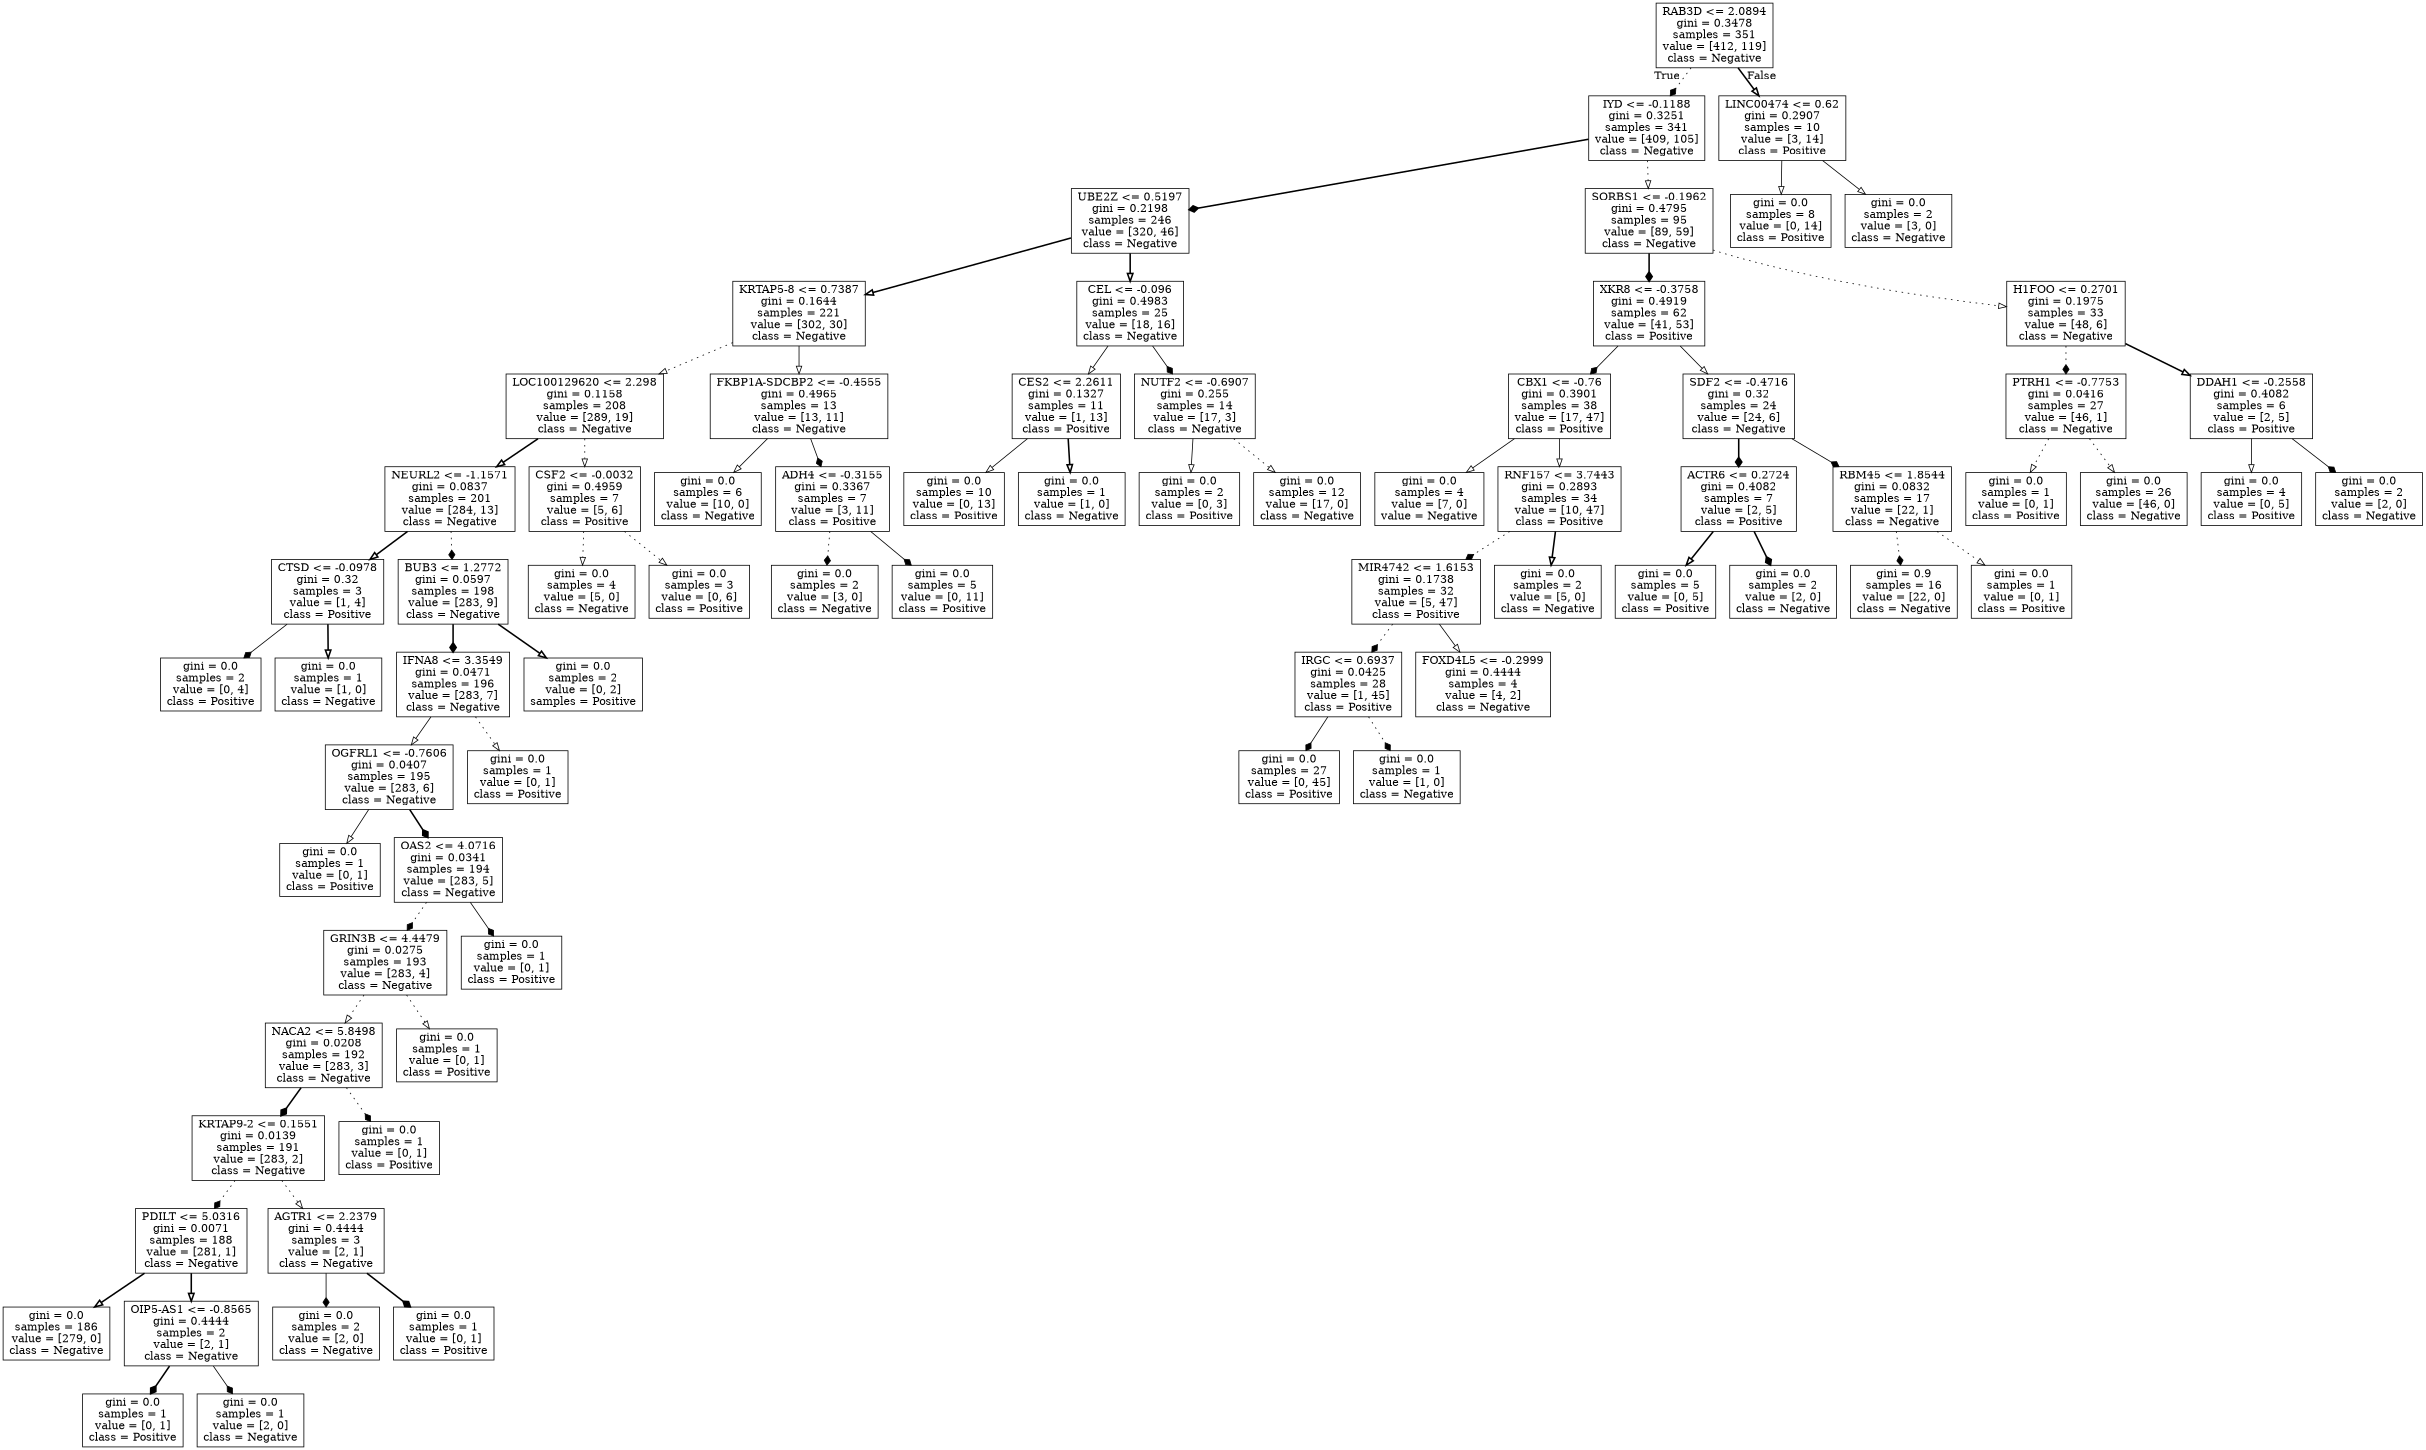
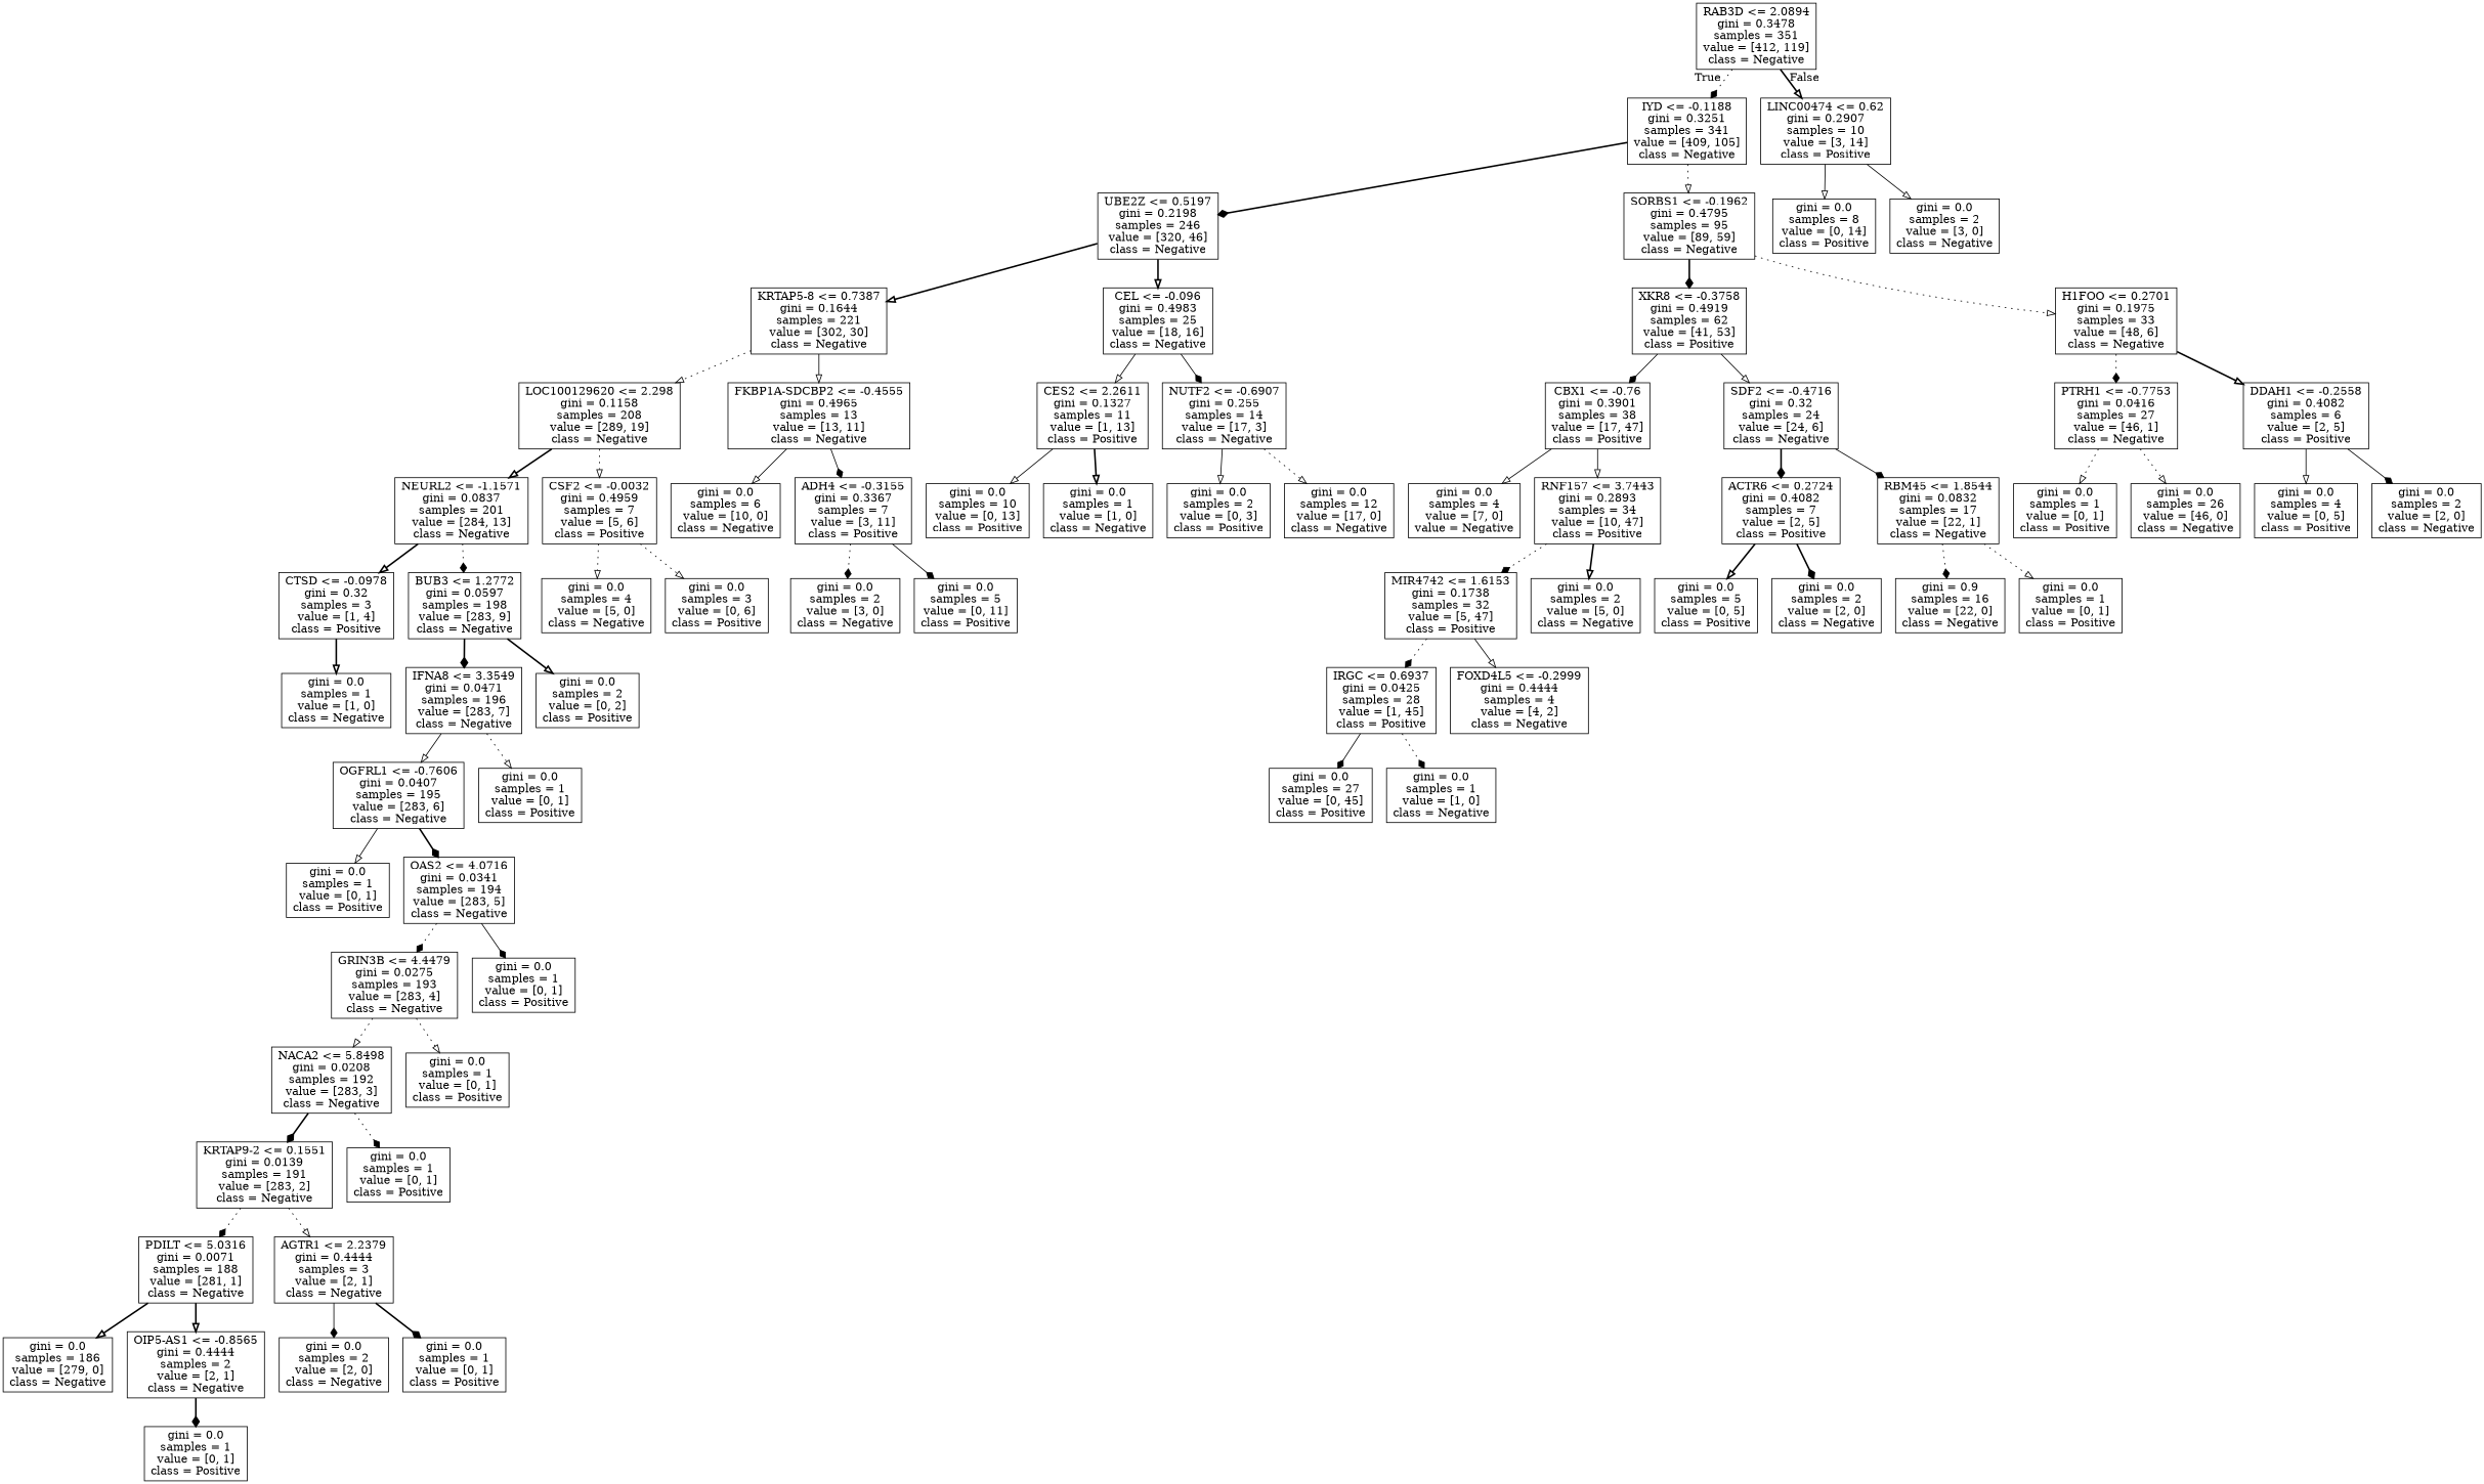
  digraph {
    node [shape=box]
    edge [arrowhead=onormal style=dotted]
    n1 [label="RAB3D <= 2.0894\ngini = 0.3478\nsamples = 351\nvalue = [412, 119]\nclass = Negative"]
    n2 [label="IYD <= -0.1188\ngini = 0.3251\nsamples = 341\nvalue = [409, 105]\nclass = Negative"]
    n3 [label="LINC00474 <= 0.62\ngini = 0.2907\nsamples = 10\nvalue = [3, 14]\nclass = Positive"]
    n4 [label="UBE2Z <= 0.5197\ngini = 0.2198\nsamples = 246\nvalue = [320, 46]\nclass = Negative"]
    n5 [label="SORBS1 <= -0.1962\ngini = 0.4795\nsamples = 95\nvalue = [89, 59]\nclass = Negative"]
    n6 [label="gini = 0.0\nsamples = 8\nvalue = [0, 14]\nclass = Positive"]
    n7 [label="gini = 0.0\nsamples = 2\nvalue = [3, 0]\nclass = Negative"]
    n8 [label="KRTAP5-8 <= 0.7387\ngini = 0.1644\nsamples = 221\nvalue = [302, 30]\nclass = Negative"]
    n9 [label="CEL <= -0.096\ngini = 0.4983\nsamples = 25\nvalue = [18, 16]\nclass = Negative"]
    n10 [label="XKR8 <= -0.3758\ngini = 0.4919\nsamples = 62\nvalue = [41, 53]\nclass = Positive"]
    n11 [label="H1FOO <= 0.2701\ngini = 0.1975\nsamples = 33\nvalue = [48, 6]\nclass = Negative"]
    n12 [label="LOC100129620 <= 2.298\ngini = 0.1158\nsamples = 208\nvalue = [289, 19]\nclass = Negative"]
    n13 [label="FKBP1A-SDCBP2 <= -0.4555\ngini = 0.4965\nsamples = 13\nvalue = [13, 11]\nclass = Negative"]
    n14 [label="CES2 <= 2.2611\ngini = 0.1327\nsamples = 11\nvalue = [1, 13]\nclass = Positive"]
    n15 [label="NUTF2 <= -0.6907\ngini = 0.255\nsamples = 14\nvalue = [17, 3]\nclass = Negative"]
    n16 [label="NEURL2 <= -1.1571\ngini = 0.0837\nsamples = 201\nvalue = [284, 13]\nclass = Negative"]
    n17 [label="CSF2 <= -0.0032\ngini = 0.4959\nsamples = 7\nvalue = [5, 6]\nclass = Positive"]
    n18 [label="gini = 0.0\nsamples = 6\nvalue = [10, 0]\nclass = Negative"]
    n19 [label="ADH4 <= -0.3155\ngini = 0.3367\nsamples = 7\nvalue = [3, 11]\nclass = Positive"]
    n20 [label="CTSD <= -0.0978\ngini = 0.32\nsamples = 3\nvalue = [1, 4]\nclass = Positive"]
    n21 [label="BUB3 <= 1.2772\ngini = 0.0597\nsamples = 198\nvalue = [283, 9]\nclass = Negative"]
    n22 [label="gini = 0.0\nsamples = 4\nvalue = [5, 0]\nclass = Negative"]
    n23 [label="gini = 0.0\nsamples = 3\nvalue = [0, 6]\nclass = Positive"]
-   n24 [label="gini = 0.0\nsamples = 2\nvalue = [0, 4]\nclass = Positive"]
    n25 [label="gini = 0.0\nsamples = 1\nvalue = [1, 0]\nclass = Negative"]
    n26 [label="IFNA8 <= 3.3549\ngini = 0.0471\nsamples = 196\nvalue = [283, 7]\nclass = Negative"]
-   n27 [label="gini = 0.0\nsamples = 2\nvalue = [0, 2]\nsamples = Positive"]
+   n27 [label="gini = 0.0\nsamples = 2\nvalue = [0, 2]\nclass = Positive"]
    n28 [label="OGFRL1 <= -0.7606\ngini = 0.0407\nsamples = 195\nvalue = [283, 6]\nclass = Negative"]
    n29 [label="gini = 0.0\nsamples = 1\nvalue = [0, 1]\nclass = Positive"]
    n30 [label="gini = 0.0\nsamples = 1\nvalue = [0, 1]\nclass = Positive"]
    n31 [label="OAS2 <= 4.0716\ngini = 0.0341\nsamples = 194\nvalue = [283, 5]\nclass = Negative"]
    n32 [label="GRIN3B <= 4.4479\ngini = 0.0275\nsamples = 193\nvalue = [283, 4]\nclass = Negative"]
    n33 [label="gini = 0.0\nsamples = 1\nvalue = [0, 1]\nclass = Positive"]
    n34 [label="NACA2 <= 5.8498\ngini = 0.0208\nsamples = 192\nvalue = [283, 3]\nclass = Negative"]
    n35 [label="gini = 0.0\nsamples = 1\nvalue = [0, 1]\nclass = Positive"]
    n36 [label="KRTAP9-2 <= 0.1551\ngini = 0.0139\nsamples = 191\nvalue = [283, 2]\nclass = Negative"]
    n37 [label="gini = 0.0\nsamples = 1\nvalue = [0, 1]\nclass = Positive"]
    n38 [label="PDILT <= 5.0316\ngini = 0.0071\nsamples = 188\nvalue = [281, 1]\nclass = Negative"]
    n39 [label="AGTR1 <= 2.2379\ngini = 0.4444\nsamples = 3\nvalue = [2, 1]\nclass = Negative"]
    n40 [label="gini = 0.0\nsamples = 186\nvalue = [279, 0]\nclass = Negative"]
    n41 [label="OIP5-AS1 <= -0.8565\ngini = 0.4444\nsamples = 2\nvalue = [2, 1]\nclass = Negative"]
    n42 [label="gini = 0.0\nsamples = 2\nvalue = [2, 0]\nclass = Negative"]
    n43 [label="gini = 0.0\nsamples = 1\nvalue = [0, 1]\nclass = Positive"]
    n44 [label="gini = 0.0\nsamples = 1\nvalue = [0, 1]\nclass = Positive"]
-   n45 [label="gini = 0.0\nsamples = 1\nvalue = [2, 0]\nclass = Negative"]
    n46 [label="gini = 0.0\nsamples = 2\nvalue = [3, 0]\nclass = Negative"]
    n47 [label="gini = 0.0\nsamples = 5\nvalue = [0, 11]\nclass = Positive"]
    n48 [label="gini = 0.0\nsamples = 10\nvalue = [0, 13]\nclass = Positive"]
    n49 [label="gini = 0.0\nsamples = 1\nvalue = [1, 0]\nclass = Negative"]
    n50 [label="gini = 0.0\nsamples = 2\nvalue = [0, 3]\nclass = Positive"]
    n51 [label="gini = 0.0\nsamples = 12\nvalue = [17, 0]\nclass = Negative"]
    n52 [label="CBX1 <= -0.76\ngini = 0.3901\nsamples = 38\nvalue = [17, 47]\nclass = Positive"]
    n53 [label="SDF2 <= -0.4716\ngini = 0.32\nsamples = 24\nvalue = [24, 6]\nclass = Negative"]
    n54 [label="PTRH1 <= -0.7753\ngini = 0.0416\nsamples = 27\nvalue = [46, 1]\nclass = Negative"]
    n55 [label="DDAH1 <= -0.2558\ngini = 0.4082\nsamples = 6\nvalue = [2, 5]\nclass = Positive"]
    n56 [label="gini = 0.0\nsamples = 4\nvalue = [7, 0]\nvalue = Negative"]
    n57 [label="RNF157 <= 3.7443\ngini = 0.2893\nsamples = 34\nvalue = [10, 47]\nclass = Positive"]
    n58 [label="ACTR6 <= 0.2724\ngini = 0.4082\nsamples = 7\nvalue = [2, 5]\nclass = Positive"]
    n59 [label="RBM45 <= 1.8544\ngini = 0.0832\nsamples = 17\nvalue = [22, 1]\nclass = Negative"]
    n60 [label="MIR4742 <= 1.6153\ngini = 0.1738\nsamples = 32\nvalue = [5, 47]\nclass = Positive"]
    n61 [label="gini = 0.0\nsamples = 2\nvalue = [5, 0]\nclass = Negative"]
    n62 [label="IRGC <= 0.6937\ngini = 0.0425\nsamples = 28\nvalue = [1, 45]\nclass = Positive"]
    n63 [label="FOXD4L5 <= -0.2999\ngini = 0.4444\nsamples = 4\nvalue = [4, 2]\nclass = Negative"]
    n64 [label="gini = 0.0\nsamples = 27\nvalue = [0, 45]\nclass = Positive"]
    n65 [label="gini = 0.0\nsamples = 1\nvalue = [1, 0]\nclass = Negative"]
    n66 [label="gini = 0.0\nsamples = 5\nvalue = [0, 5]\nclass = Positive"]
    n67 [label="gini = 0.0\nsamples = 2\nvalue = [2, 0]\nclass = Negative"]
    n68 [label="gini = 0.9\nsamples = 16\nvalue = [22, 0]\nclass = Negative"]
    n69 [label="gini = 0.0\nsamples = 1\nvalue = [0, 1]\nclass = Positive"]
    n70 [label="gini = 0.0\nsamples = 1\nvalue = [0, 1]\nclass = Positive"]
    n71 [label="gini = 0.0\nsamples = 26\nvalue = [46, 0]\nclass = Negative"]
    n72 [label="gini = 0.0\nsamples = 4\nvalue = [0, 5]\nclass = Positive"]
    n73 [label="gini = 0.0\nsamples = 2\nvalue = [2, 0]\nclass = Negative"]
    n1 -> n2 [arrowhead=diamond headlabel=True labelangle=45 labeldistance=2.5]
    n1 -> n3 [headlabel=False labelangle=-45 labeldistance=2.5 style=bold]
    n2 -> n4 [arrowhead=diamond style=bold]
    n2 -> n5
    n3 -> n6 [style=solid]
    n3 -> n7 [style=solid]
    n4 -> n8 [style=bold]
    n4 -> n9 [style=bold]
    n5 -> n10 [arrowhead=diamond style=bold]
    n5 -> n11
    n8 -> n12
    n8 -> n13 [style=solid]
    n9 -> n14 [style=solid]
    n9 -> n15 [arrowhead=diamond style=solid]
    n10 -> n52 [arrowhead=diamond style=solid]
    n10 -> n53 [style=solid]
    n11 -> n54 [arrowhead=diamond]
    n11 -> n55 [style=bold]
    n12 -> n16 [style=bold]
    n12 -> n17
    n13 -> n18 [style=solid]
    n13 -> n19 [arrowhead=diamond style=solid]
    n14 -> n48 [style=solid]
    n14 -> n49 [style=bold]
    n15 -> n50 [style=solid]
    n15 -> n51
    n16 -> n20 [style=bold]
    n16 -> n21 [arrowhead=diamond]
    n17 -> n22
    n17 -> n23
    n19 -> n46 [arrowhead=diamond]
    n19 -> n47 [arrowhead=diamond style=solid]
-   n20 -> n24 [arrowhead=diamond style=solid]
    n20 -> n25 [style=bold]
    n21 -> n26 [arrowhead=diamond style=bold]
    n21 -> n27 [style=bold]
    n26 -> n28 [style=solid]
    n26 -> n29
    n28 -> n30 [style=solid]
    n28 -> n31 [arrowhead=diamond style=bold]
    n31 -> n32 [arrowhead=diamond]
    n31 -> n33 [arrowhead=diamond style=solid]
    n32 -> n34
    n32 -> n35
    n34 -> n36 [arrowhead=diamond style=bold]
    n34 -> n37 [arrowhead=diamond]
    n36 -> n38 [arrowhead=diamond]
    n36 -> n39
    n38 -> n40 [style=bold]
    n38 -> n41 [style=bold]
    n39 -> n42 [arrowhead=diamond style=solid]
    n39 -> n43 [arrowhead=diamond style=bold]
    n41 -> n44 [arrowhead=diamond style=bold]
-   n41 -> n45 [arrowhead=diamond style=solid]
    n52 -> n56 [style=solid]
    n52 -> n57 [style=solid]
    n53 -> n58 [arrowhead=diamond style=bold]
    n53 -> n59 [arrowhead=diamond style=solid]
    n54 -> n70
    n54 -> n71
    n55 -> n72 [style=solid]
    n55 -> n73 [arrowhead=diamond style=solid]
    n57 -> n60 [arrowhead=diamond]
    n57 -> n61 [style=bold]
    n58 -> n66 [style=bold]
    n58 -> n67 [arrowhead=diamond style=bold]
    n59 -> n68 [arrowhead=diamond]
    n59 -> n69
    n60 -> n62 [arrowhead=diamond]
    n60 -> n63 [style=solid]
    n62 -> n64 [arrowhead=diamond style=solid]
    n62 -> n65 [arrowhead=diamond]
  }
